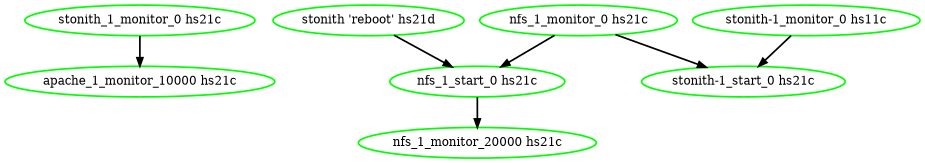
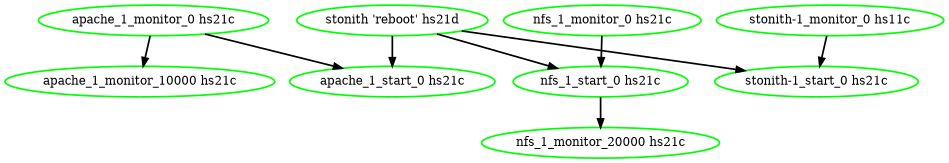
  digraph {
    node [color=green fontcolor=black style=bold]
    edge [style=bold]
-   "apache_1_monitor_0 hs21c" [label="stonith_1_monitor_0 hs21c"]
+   "apache_1_monitor_0 hs21c"
+   "apache_1_start_0 hs21c"
    "apache_1_monitor_10000 hs21c"
    "nfs_1_monitor_0 hs21c"
    "nfs_1_start_0 hs21c"
    "nfs_1_monitor_20000 hs21c"
    "stonith 'reboot' hs21d"
    "stonith-1_start_0 hs21c"
    n9 [label="stonith-1_monitor_0 hs11c"]
+   "apache_1_monitor_0 hs21c" -> "apache_1_start_0 hs21c"
    "apache_1_monitor_0 hs21c" -> "apache_1_monitor_10000 hs21c"
    "nfs_1_monitor_0 hs21c" -> "nfs_1_start_0 hs21c"
    "nfs_1_start_0 hs21c" -> "nfs_1_monitor_20000 hs21c"
+   "stonith 'reboot' hs21d" -> "apache_1_start_0 hs21c"
    "stonith 'reboot' hs21d" -> "nfs_1_start_0 hs21c"
-   "nfs_1_monitor_0 hs21c" -> "stonith-1_start_0 hs21c"
+   "stonith 'reboot' hs21d" -> "stonith-1_start_0 hs21c"
    n9 -> "stonith-1_start_0 hs21c"
  }
